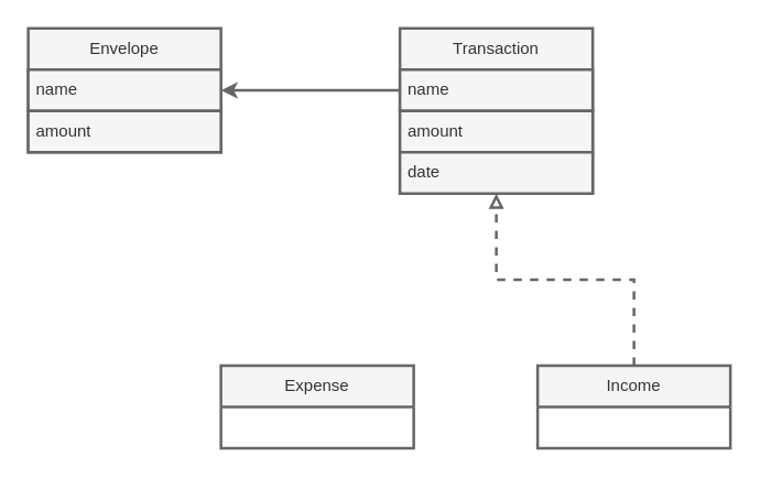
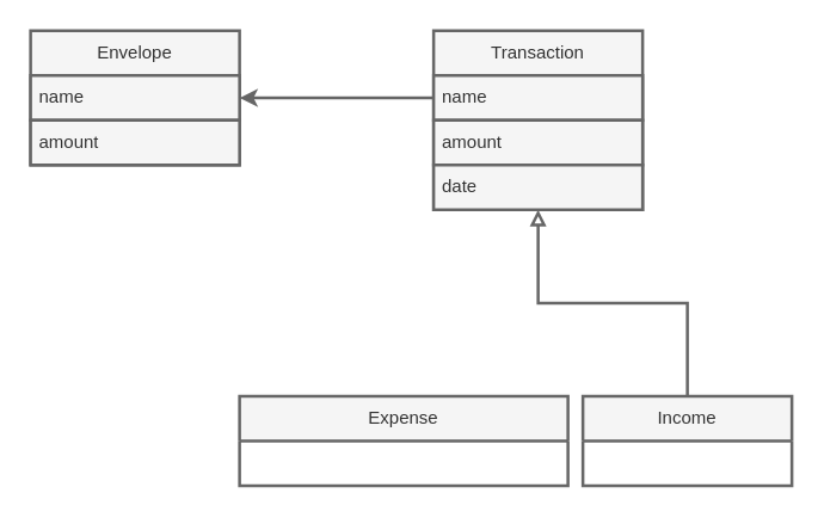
  <mxCell id="0" />
  <mxCell id="1" parent="0" />
  <mxCell id="2" value="Envelope" style="swimlane;fontStyle=0;childLayout=stackLayout;horizontal=1;startSize=30;horizontalStack=0;resizeParent=1;resizeParentMax=0;resizeLast=0;collapsible=1;marginBottom=0;whiteSpace=wrap;html=1;fillColor=#f5f5f5;fontColor=#333333;strokeColor=#666666;strokeWidth=2;shadow=0;" vertex="1" parent="1"><mxGeometry x="20" y="20" width="140" height="90" as="geometry" /></mxCell>
  <mxCell id="3" value="name" style="text;strokeColor=#666666;fillColor=#f5f5f5;align=left;verticalAlign=middle;spacingLeft=4;spacingRight=4;overflow=hidden;points=[[0,0.5],[1,0.5]];portConstraint=eastwest;rotatable=0;whiteSpace=wrap;html=1;fontColor=#333333;strokeWidth=2;shadow=0;" vertex="1" parent="2"><mxGeometry y="30" width="140" height="30" as="geometry" /></mxCell>
  <mxCell id="4" value="amount" style="text;strokeColor=#666666;fillColor=#f5f5f5;align=left;verticalAlign=middle;spacingLeft=4;spacingRight=4;overflow=hidden;points=[[0,0.5],[1,0.5]];portConstraint=eastwest;rotatable=0;whiteSpace=wrap;html=1;fontColor=#333333;strokeWidth=2;shadow=0;" vertex="1" parent="2"><mxGeometry y="60" width="140" height="30" as="geometry" /></mxCell>
  <mxCell id="5" value="Transaction" style="swimlane;fontStyle=0;childLayout=stackLayout;horizontal=1;startSize=30;horizontalStack=0;resizeParent=1;resizeParentMax=0;resizeLast=0;collapsible=1;marginBottom=0;whiteSpace=wrap;html=1;fillColor=#f5f5f5;fontColor=#333333;strokeColor=#666666;strokeWidth=2;shadow=0;" vertex="1" parent="1"><mxGeometry x="290" y="20" width="140" height="120" as="geometry" /></mxCell>
  <mxCell id="6" value="name" style="text;strokeColor=#666666;fillColor=#f5f5f5;align=left;verticalAlign=middle;spacingLeft=4;spacingRight=4;overflow=hidden;points=[[0,0.5],[1,0.5]];portConstraint=eastwest;rotatable=0;whiteSpace=wrap;html=1;fontColor=#333333;strokeWidth=2;shadow=0;" vertex="1" parent="5"><mxGeometry y="30" width="140" height="30" as="geometry" /></mxCell>
  <mxCell id="7" value="amount" style="text;strokeColor=#666666;fillColor=#f5f5f5;align=left;verticalAlign=middle;spacingLeft=4;spacingRight=4;overflow=hidden;points=[[0,0.5],[1,0.5]];portConstraint=eastwest;rotatable=0;whiteSpace=wrap;html=1;fontColor=#333333;strokeWidth=2;shadow=0;" vertex="1" parent="5"><mxGeometry y="60" width="140" height="30" as="geometry" /></mxCell>
  <mxCell id="8" value="date" style="text;strokeColor=#666666;fillColor=#f5f5f5;align=left;verticalAlign=middle;spacingLeft=4;spacingRight=4;overflow=hidden;points=[[0,0.5],[1,0.5]];portConstraint=eastwest;rotatable=0;whiteSpace=wrap;html=1;fontColor=#333333;strokeWidth=2;shadow=0;" vertex="1" parent="5"><mxGeometry y="90" width="140" height="30" as="geometry" /></mxCell>
- <mxCell id="9" value="Expense" style="swimlane;fontStyle=0;childLayout=stackLayout;horizontal=1;startSize=30;horizontalStack=0;resizeParent=1;resizeParentMax=0;resizeLast=0;collapsible=1;marginBottom=0;whiteSpace=wrap;html=1;fillColor=#f5f5f5;fontColor=#333333;strokeColor=#666666;strokeWidth=2;shadow=0;" vertex="1" parent="1"><mxGeometry x="160" y="265" width="140" height="60" as="geometry" /></mxCell>
- <mxCell id="10" value="" style="edgeStyle=orthogonalEdgeStyle;rounded=0;orthogonalLoop=1;jettySize=auto;html=1;fillColor=#f5f5f5;strokeColor=#666666;strokeWidth=2;shadow=0;endArrow=block;endFill=0;dashed=1;" edge="1" parent="1" source="11" target="5"><mxGeometry relative="1" as="geometry" /></mxCell>
+ <mxCell id="9" value="Expense" style="swimlane;fontStyle=0;childLayout=stackLayout;horizontal=1;startSize=30;horizontalStack=0;resizeParent=1;resizeParentMax=0;resizeLast=0;collapsible=1;marginBottom=0;whiteSpace=wrap;html=1;fillColor=#f5f5f5;fontColor=#333333;strokeColor=#666666;strokeWidth=2;shadow=0;" vertex="1" parent="1"><mxGeometry x="160" y="265" width="220" height="60" as="geometry" /></mxCell>
+ <mxCell id="10" value="" style="edgeStyle=orthogonalEdgeStyle;rounded=0;orthogonalLoop=1;jettySize=auto;html=1;fillColor=#f5f5f5;strokeColor=#666666;strokeWidth=2;shadow=0;endArrow=block;endFill=0;" edge="1" parent="1" source="11" target="5"><mxGeometry relative="1" as="geometry" /></mxCell>
  <mxCell id="11" value="Income" style="swimlane;fontStyle=0;childLayout=stackLayout;horizontal=1;startSize=30;horizontalStack=0;resizeParent=1;resizeParentMax=0;resizeLast=0;collapsible=1;marginBottom=0;whiteSpace=wrap;html=1;fillColor=#f5f5f5;fontColor=#333333;strokeColor=#666666;strokeWidth=2;shadow=0;" vertex="1" parent="1"><mxGeometry x="390" y="265" width="140" height="60" as="geometry" /></mxCell>
  <mxCell id="12" style="edgeStyle=orthogonalEdgeStyle;rounded=0;orthogonalLoop=1;jettySize=auto;html=1;fillColor=#f5f5f5;strokeColor=#666666;strokeWidth=2;shadow=0;" edge="1" parent="1" source="6" target="2"><mxGeometry relative="1" as="geometry" /></mxCell>
